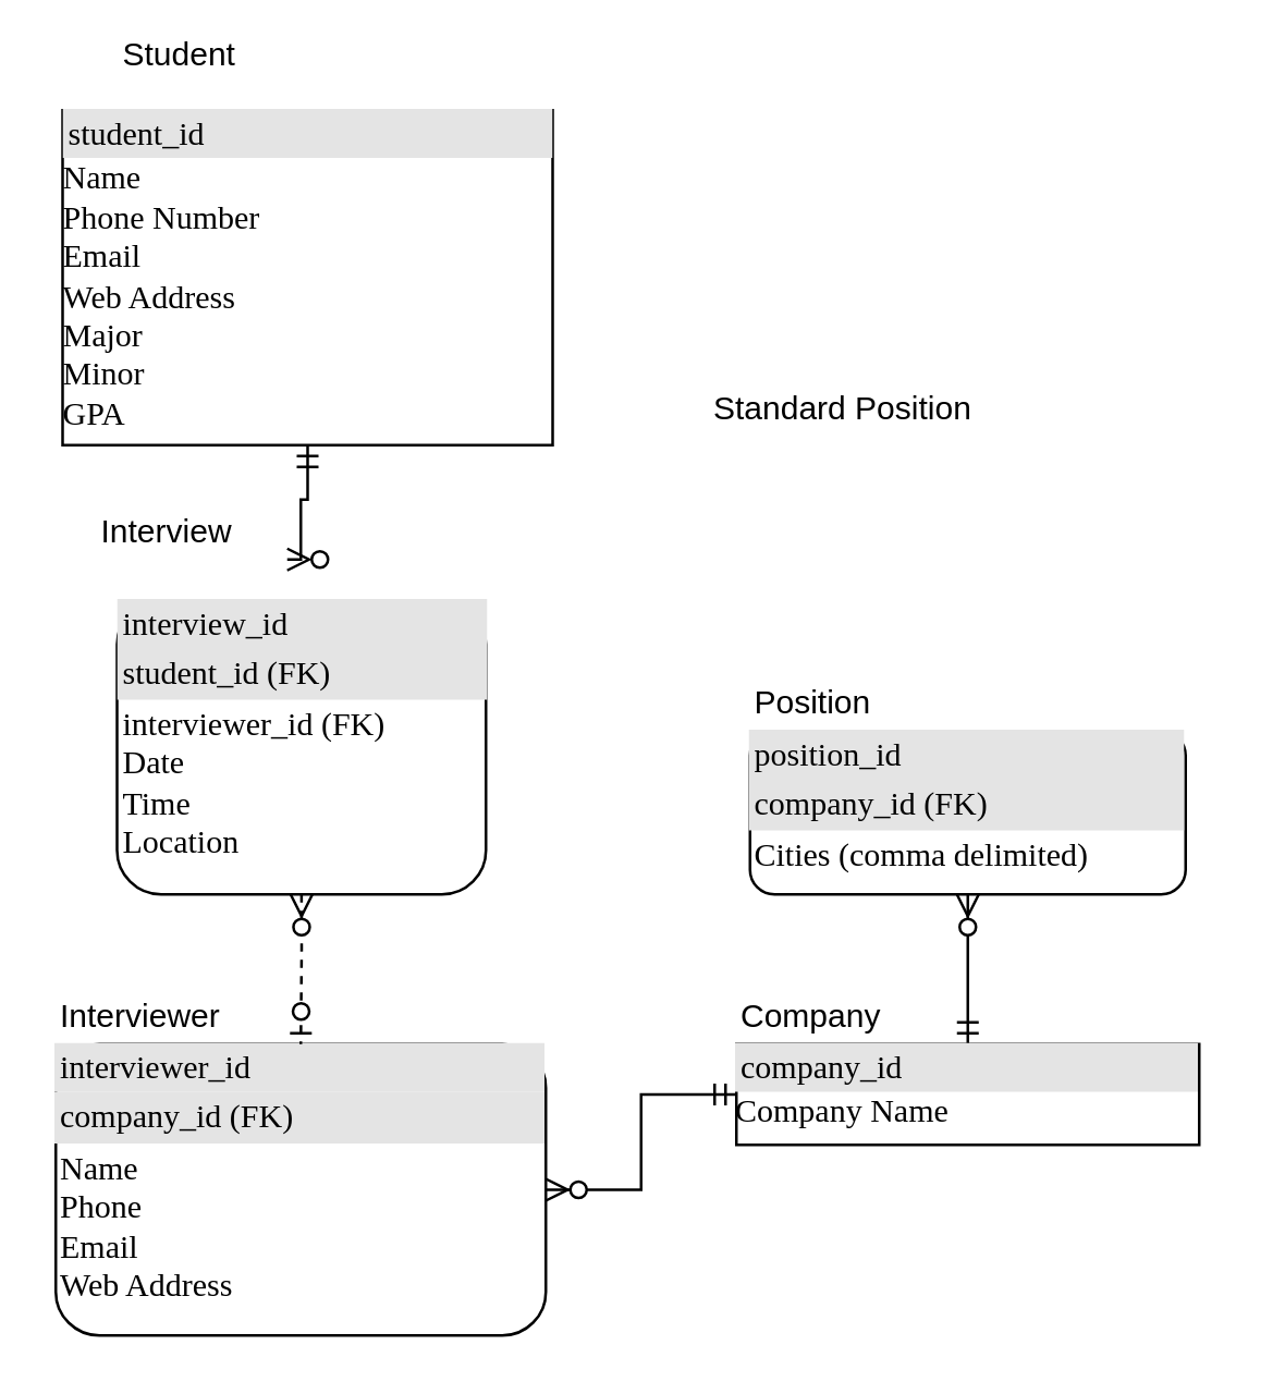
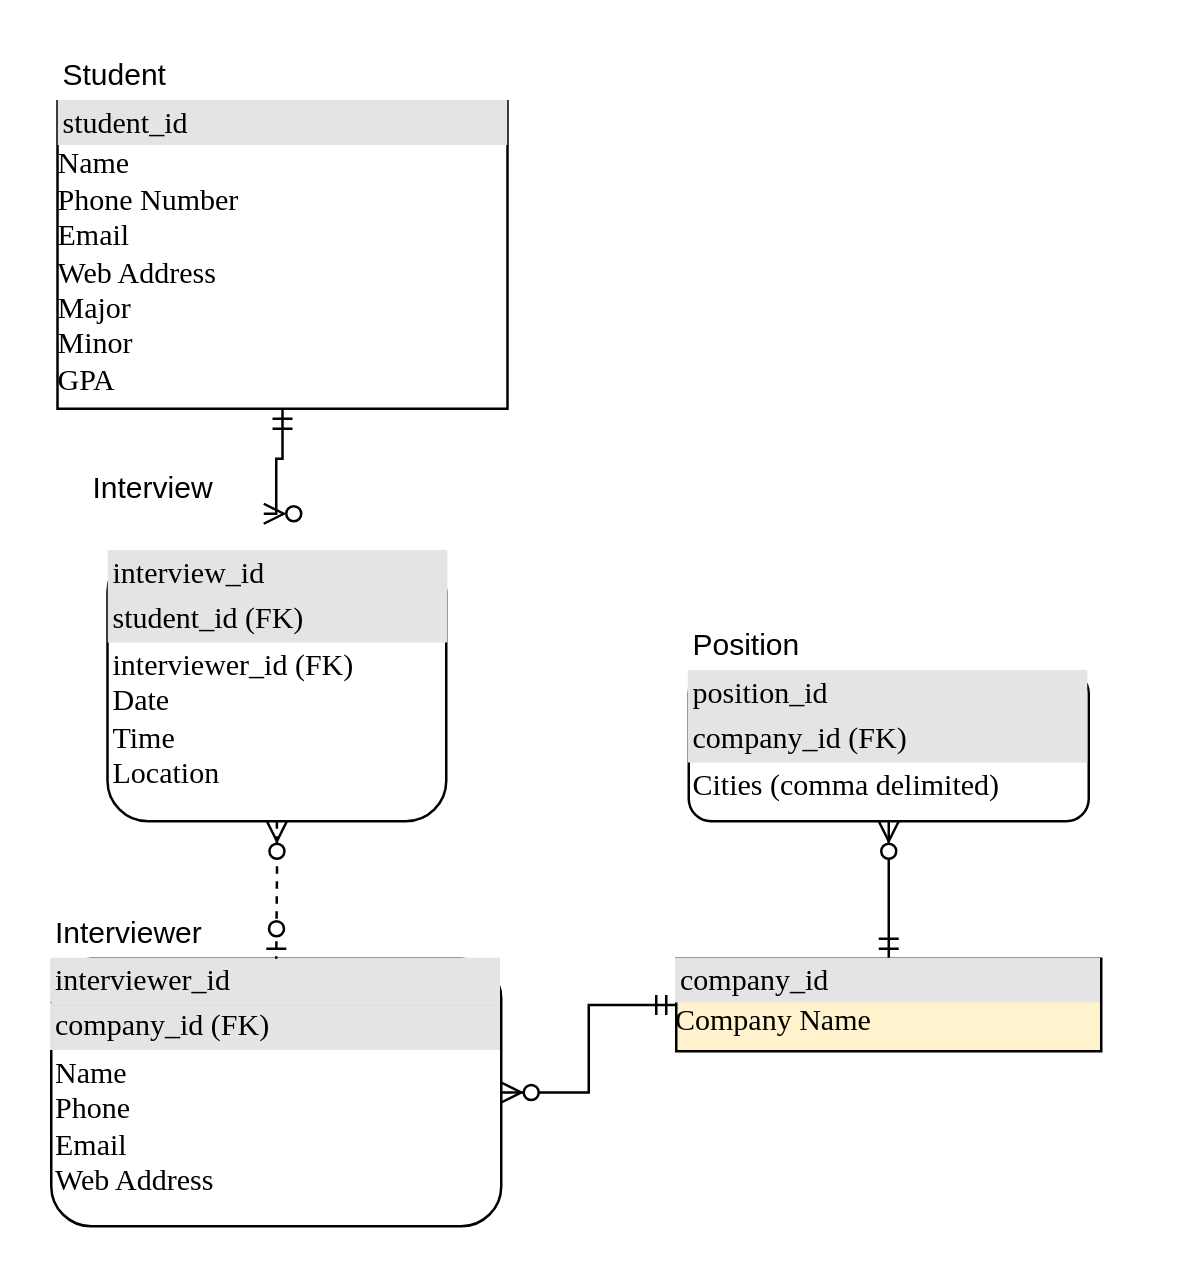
  <mxCell id="0" />
  <mxCell id="1" parent="0" />
  <mxCell id="2" style="edgeStyle=orthogonalEdgeStyle;rounded=0;orthogonalLoop=1;jettySize=auto;html=1;exitX=0.5;exitY=1;exitDx=0;exitDy=0;entryX=0.5;entryY=1;entryDx=0;entryDy=0;startArrow=ERmandOne;startFill=0;endArrow=ERzeroToMany;endFill=1;" edge="1" parent="1" source="3" target="17"><mxGeometry relative="1" as="geometry"><Array as="points"><mxPoint x="113" y="183" /><mxPoint x="110" y="183" /></Array></mxGeometry></mxCell>
  <mxCell id="3" value="&lt;div style=&quot;box-sizing: border-box ; width: 100% ; background: #e4e4e4 ; padding: 2px&quot;&gt;student_id&lt;/div&gt;Name&lt;br&gt;Phone Number&lt;br&gt;Email&lt;br&gt;Web Address&lt;br&gt;Major&lt;br&gt;Minor&lt;br&gt;GPA" style="verticalAlign=top;align=left;overflow=fill;html=1;rounded=0;shadow=0;comic=0;labelBackgroundColor=none;strokeWidth=1;fontFamily=Verdana;fontSize=12" vertex="1" parent="1"><mxGeometry x="22.5" y="40" width="180" height="123" as="geometry" /></mxCell>
  <mxCell id="4" style="edgeStyle=orthogonalEdgeStyle;rounded=0;orthogonalLoop=1;jettySize=auto;html=1;exitX=1;exitY=0.5;exitDx=0;exitDy=0;entryX=0;entryY=0.5;entryDx=0;entryDy=0;startArrow=ERzeroToMany;startFill=1;endArrow=ERmandOne;endFill=0;" edge="1" parent="1" source="5" target="7"><mxGeometry relative="1" as="geometry" /></mxCell>
  <mxCell id="5" value="&lt;div style=&quot;box-sizing: border-box ; width: 100% ; background: #e4e4e4 ; padding: 2px&quot;&gt;interviewer_id&lt;/div&gt;&lt;div style=&quot;box-sizing: border-box ; width: 100% ; background: #e4e4e4 ; padding: 2px&quot;&gt;company_id (FK)&lt;/div&gt;&lt;table style=&quot;width: 100% ; font-size: 1em&quot; cellpadding=&quot;2&quot; cellspacing=&quot;0&quot;&gt;&lt;tbody&gt;&lt;tr&gt;&lt;td&gt;Name&lt;br&gt;Phone&lt;br&gt;Email&lt;br&gt;Web Address&lt;/td&gt;&lt;td&gt;&lt;/td&gt;&lt;/tr&gt;&lt;/tbody&gt;&lt;/table&gt;" style="verticalAlign=top;align=left;overflow=fill;html=1;rounded=1;shadow=0;comic=0;labelBackgroundColor=none;strokeWidth=1;fontFamily=Verdana;fontSize=12" vertex="1" parent="1"><mxGeometry x="20" y="383" width="180" height="107" as="geometry" /></mxCell>
  <mxCell id="6" style="edgeStyle=orthogonalEdgeStyle;rounded=0;orthogonalLoop=1;jettySize=auto;html=1;exitX=0.5;exitY=0;exitDx=0;exitDy=0;entryX=0.5;entryY=1;entryDx=0;entryDy=0;startArrow=ERmandOne;startFill=0;endArrow=ERzeroToMany;endFill=1;" edge="1" parent="1" source="7" target="8"><mxGeometry relative="1" as="geometry" /></mxCell>
- <mxCell id="7" value="&lt;div style=&quot;box-sizing: border-box ; width: 100% ; background: #e4e4e4 ; padding: 2px&quot;&gt;company_id&lt;/div&gt;Company Name&lt;br&gt;&lt;table style=&quot;width: 100% ; font-size: 1em&quot; cellpadding=&quot;2&quot; cellspacing=&quot;0&quot;&gt;&lt;tbody&gt;&lt;tr&gt;&lt;td&gt;&lt;br&gt;&lt;/td&gt;&lt;td&gt;&lt;/td&gt;&lt;/tr&gt;&lt;/tbody&gt;&lt;/table&gt;" style="verticalAlign=top;align=left;overflow=fill;html=1;rounded=0;shadow=0;comic=0;labelBackgroundColor=none;strokeWidth=1;fontFamily=Verdana;fontSize=12" vertex="1" parent="1"><mxGeometry x="270" y="383" width="170" height="37" as="geometry" /></mxCell>
+ <mxCell id="7" value="&lt;div style=&quot;box-sizing: border-box ; width: 100% ; background: #e4e4e4 ; padding: 2px&quot;&gt;company_id&lt;/div&gt;Company Name&lt;br&gt;&lt;table style=&quot;width: 100% ; font-size: 1em&quot; cellpadding=&quot;2&quot; cellspacing=&quot;0&quot;&gt;&lt;tbody&gt;&lt;tr&gt;&lt;td&gt;&lt;br&gt;&lt;/td&gt;&lt;td&gt;&lt;/td&gt;&lt;/tr&gt;&lt;/tbody&gt;&lt;/table&gt;" style="verticalAlign=top;align=left;overflow=fill;html=1;rounded=0;shadow=0;comic=0;labelBackgroundColor=none;strokeWidth=1;fontFamily=Verdana;fontSize=12;fillColor=#fff2cc;" vertex="1" parent="1"><mxGeometry x="270" y="383" width="170" height="37" as="geometry" /></mxCell>
  <mxCell id="8" value="&lt;div style=&quot;box-sizing: border-box ; width: 100% ; background: #e4e4e4 ; padding: 2px&quot;&gt;position_id&lt;/div&gt;&lt;div style=&quot;box-sizing: border-box ; width: 100% ; background: #e4e4e4 ; padding: 2px&quot;&gt;company_id (FK)&lt;/div&gt;&lt;table style=&quot;width: 100% ; font-size: 1em&quot; cellpadding=&quot;2&quot; cellspacing=&quot;0&quot;&gt;&lt;tbody&gt;&lt;tr&gt;&lt;td&gt;Cities (comma delimited)&lt;/td&gt;&lt;td&gt;&lt;/td&gt;&lt;/tr&gt;&lt;/tbody&gt;&lt;/table&gt;" style="verticalAlign=top;align=left;overflow=fill;html=1;rounded=1;shadow=0;comic=0;labelBackgroundColor=none;strokeWidth=1;fontFamily=Verdana;fontSize=12" vertex="1" parent="1"><mxGeometry x="275" y="268" width="160" height="60" as="geometry" /></mxCell>
- <mxCell id="9" value="Student" style="text;html=1;strokeColor=none;fillColor=none;align=left;verticalAlign=middle;whiteSpace=wrap;rounded=0;" vertex="1" parent="1"><mxGeometry x="42.5" y="10" width="180" height="20" as="geometry" /></mxCell>
+ <mxCell id="9" value="Student" style="text;html=1;strokeColor=none;fillColor=none;align=left;verticalAlign=middle;whiteSpace=wrap;rounded=0;" vertex="1" parent="1"><mxGeometry x="22.5" y="20" width="180" height="20" as="geometry" /></mxCell>
  <mxCell id="10" value="Interviewer" style="text;html=1;strokeColor=none;fillColor=none;align=left;verticalAlign=middle;whiteSpace=wrap;rounded=0;labelBackgroundColor=none;" vertex="1" parent="1"><mxGeometry x="20" y="363" width="180" height="20" as="geometry" /></mxCell>
  <mxCell id="11" style="edgeStyle=orthogonalEdgeStyle;rounded=0;orthogonalLoop=1;jettySize=auto;html=1;exitX=0.5;exitY=1;exitDx=0;exitDy=0;" edge="1" parent="1" source="8" target="8"><mxGeometry relative="1" as="geometry" /></mxCell>
- <mxCell id="12" value="Standard Position" style="text;html=1;strokeColor=none;fillColor=none;align=left;verticalAlign=middle;whiteSpace=wrap;rounded=0;" vertex="1" parent="1"><mxGeometry x="260" y="140" width="180" height="20" as="geometry" /></mxCell>
  <mxCell id="13" value="Position" style="text;html=1;strokeColor=none;fillColor=none;align=left;verticalAlign=middle;whiteSpace=wrap;rounded=0;" vertex="1" parent="1"><mxGeometry x="275" y="248" width="160" height="20" as="geometry" /></mxCell>
- <mxCell id="14" value="Company" style="text;html=1;strokeColor=none;fillColor=none;align=left;verticalAlign=middle;whiteSpace=wrap;rounded=0;" vertex="1" parent="1"><mxGeometry x="270" y="363" width="180" height="20" as="geometry" /></mxCell>
  <mxCell id="15" style="edgeStyle=orthogonalEdgeStyle;rounded=0;orthogonalLoop=1;jettySize=auto;html=1;exitX=0.5;exitY=1;exitDx=0;exitDy=0;entryX=0.5;entryY=1;entryDx=0;entryDy=0;startArrow=ERzeroToMany;startFill=1;endArrow=ERzeroToOne;endFill=1;dashed=1;" edge="1" parent="1" source="16" target="10"><mxGeometry relative="1" as="geometry"><Array as="points"><mxPoint x="110" y="348" /><mxPoint x="110" y="348" /></Array></mxGeometry></mxCell>
  <mxCell id="16" value="&lt;div style=&quot;box-sizing: border-box ; width: 100% ; background: #e4e4e4 ; padding: 2px&quot;&gt;interview_id&lt;/div&gt;&lt;div style=&quot;box-sizing: border-box ; width: 100% ; background: #e4e4e4 ; padding: 2px&quot;&gt;student_id (FK)&lt;/div&gt;&lt;table style=&quot;width: 100% ; font-size: 1em&quot; cellpadding=&quot;2&quot; cellspacing=&quot;0&quot;&gt;&lt;tbody&gt;&lt;tr&gt;&lt;td&gt;interviewer_id (FK)&lt;br&gt;Date&lt;br&gt;Time&lt;br&gt;Location&lt;br&gt;&lt;/td&gt;&lt;td&gt;&lt;/td&gt;&lt;/tr&gt;&lt;/tbody&gt;&lt;/table&gt;" style="verticalAlign=top;align=left;overflow=fill;html=1;rounded=1;shadow=0;comic=0;labelBackgroundColor=none;strokeWidth=1;fontFamily=Verdana;fontSize=12" vertex="1" parent="1"><mxGeometry x="42.5" y="220" width="135.5" height="108" as="geometry" /></mxCell>
  <mxCell id="17" value="Interview" style="text;html=1;strokeColor=none;fillColor=none;align=left;verticalAlign=middle;whiteSpace=wrap;rounded=0;labelBackgroundColor=none;" vertex="1" parent="1"><mxGeometry x="35" y="185" width="140" height="20" as="geometry" /></mxCell>
